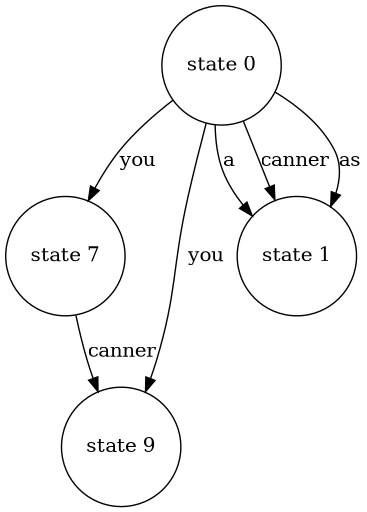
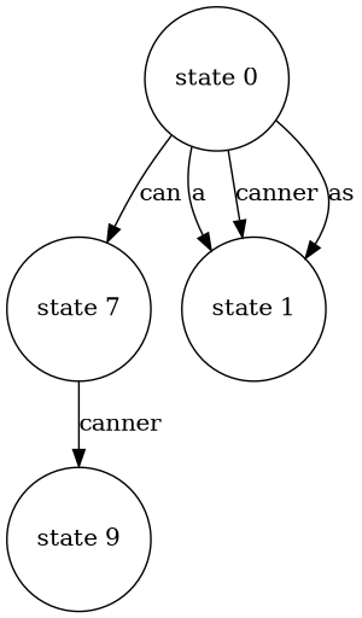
  digraph {
    node [ordering=out shape=circle]
    "state 7"
    "state 9"
    "state 0"
    "state 1"
    "state 7" -> "state 9" [label=canner]
-   "state 0" -> "state 7" [label=you]
-   "state 0" -> "state 9" [label=you]
+   "state 0" -> "state 7" [label=can]
    "state 0" -> "state 1" [label=a]
    "state 0" -> "state 1" [label=canner]
    "state 0" -> "state 1" [label=as]
  }
